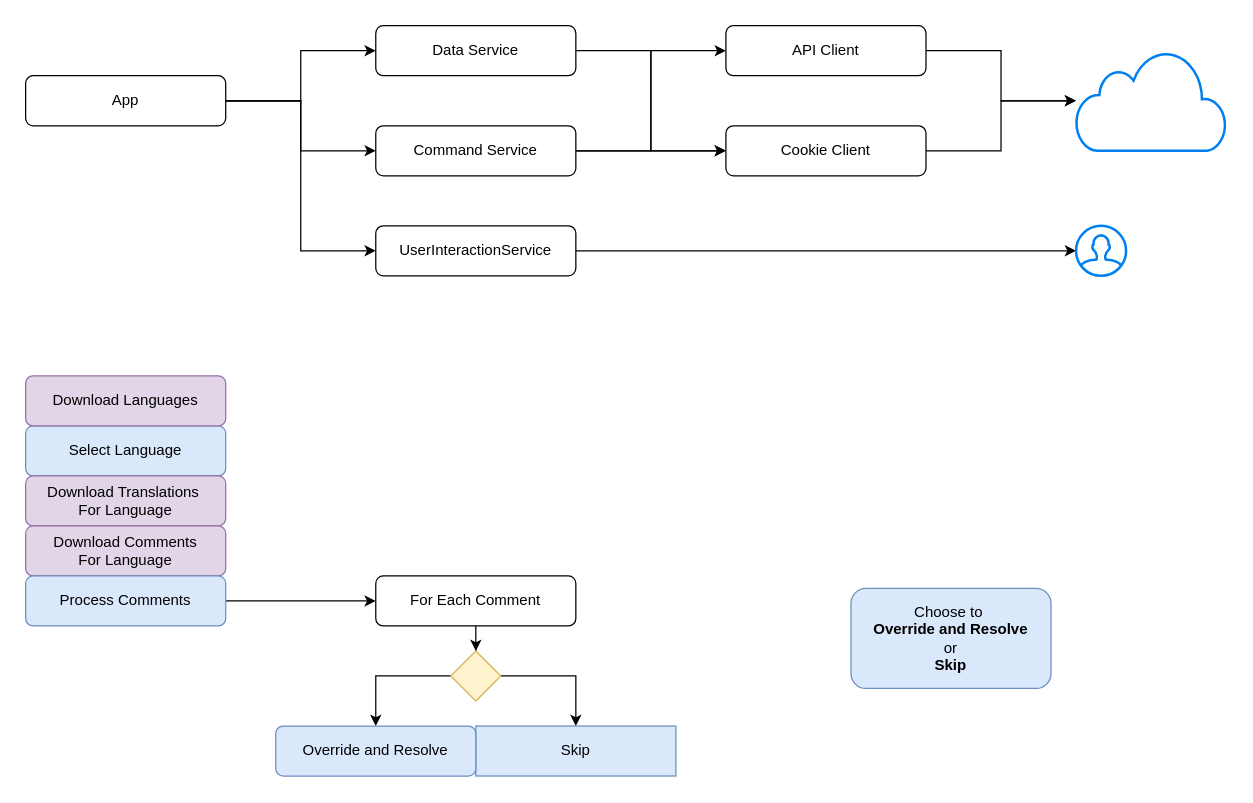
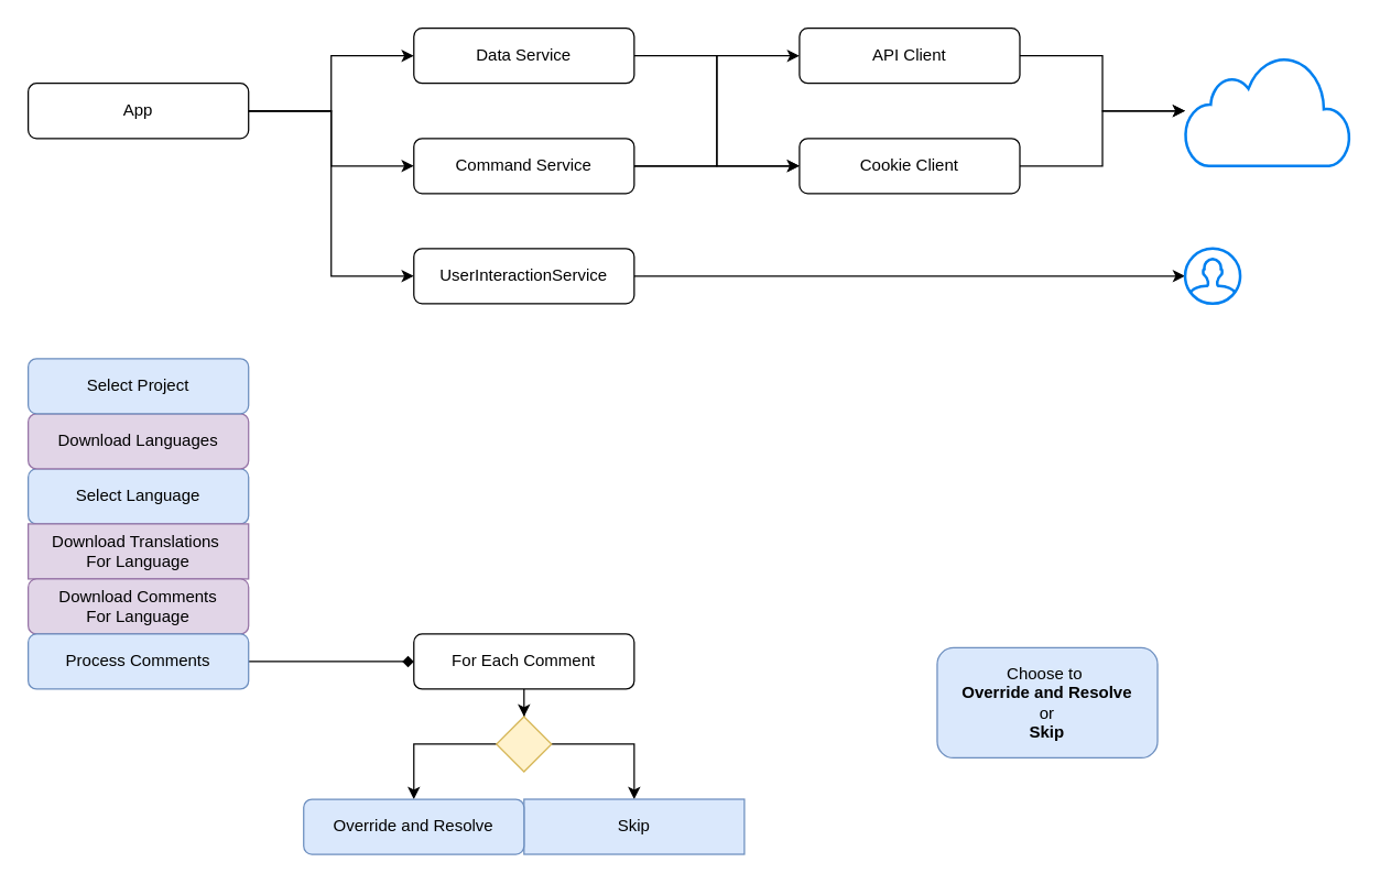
  <mxCell id="0" />
  <mxCell id="1" parent="0" />
  <mxCell id="2" style="edgeStyle=orthogonalEdgeStyle;rounded=0;orthogonalLoop=1;jettySize=auto;html=1;exitX=1;exitY=0.5;exitDx=0;exitDy=0;" edge="1" parent="1" source="3" target="18"><mxGeometry relative="1" as="geometry" /></mxCell>
  <mxCell id="3" value="API Client" style="rounded=1;whiteSpace=wrap;html=1;" vertex="1" parent="1"><mxGeometry x="580" y="20" width="160" height="40" as="geometry" /></mxCell>
  <mxCell id="4" style="edgeStyle=orthogonalEdgeStyle;rounded=0;orthogonalLoop=1;jettySize=auto;html=1;exitX=1;exitY=0.5;exitDx=0;exitDy=0;" edge="1" parent="1" source="5" target="18"><mxGeometry relative="1" as="geometry" /></mxCell>
  <mxCell id="5" value="Cookie Client" style="rounded=1;whiteSpace=wrap;html=1;" vertex="1" parent="1"><mxGeometry x="580" y="100" width="160" height="40" as="geometry" /></mxCell>
  <mxCell id="6" style="edgeStyle=orthogonalEdgeStyle;rounded=0;orthogonalLoop=1;jettySize=auto;html=1;exitX=1;exitY=0.5;exitDx=0;exitDy=0;entryX=0;entryY=0.5;entryDx=0;entryDy=0;" edge="1" parent="1" source="7" target="5"><mxGeometry relative="1" as="geometry" /></mxCell>
  <mxCell id="7" value="Data Service" style="rounded=1;whiteSpace=wrap;html=1;" vertex="1" parent="1"><mxGeometry x="300" y="20" width="160" height="40" as="geometry" /></mxCell>
  <mxCell id="8" style="edgeStyle=orthogonalEdgeStyle;rounded=0;orthogonalLoop=1;jettySize=auto;html=1;exitX=1;exitY=0.5;exitDx=0;exitDy=0;" edge="1" parent="1" source="10" target="5"><mxGeometry relative="1" as="geometry" /></mxCell>
  <mxCell id="9" style="edgeStyle=orthogonalEdgeStyle;rounded=0;orthogonalLoop=1;jettySize=auto;html=1;exitX=1;exitY=0.5;exitDx=0;exitDy=0;entryX=0;entryY=0.5;entryDx=0;entryDy=0;" edge="1" parent="1" source="10" target="3"><mxGeometry relative="1" as="geometry" /></mxCell>
  <mxCell id="10" value="Command Service" style="rounded=1;whiteSpace=wrap;html=1;" vertex="1" parent="1"><mxGeometry x="300" y="100" width="160" height="40" as="geometry" /></mxCell>
  <mxCell id="11" style="edgeStyle=orthogonalEdgeStyle;rounded=0;orthogonalLoop=1;jettySize=auto;html=1;exitX=1;exitY=0.5;exitDx=0;exitDy=0;entryX=0;entryY=0.5;entryDx=0;entryDy=0;" edge="1" parent="1" source="14" target="7"><mxGeometry relative="1" as="geometry" /></mxCell>
  <mxCell id="12" style="edgeStyle=orthogonalEdgeStyle;rounded=0;orthogonalLoop=1;jettySize=auto;html=1;exitX=1;exitY=0.5;exitDx=0;exitDy=0;entryX=0;entryY=0.5;entryDx=0;entryDy=0;" edge="1" parent="1" source="14" target="10"><mxGeometry relative="1" as="geometry" /></mxCell>
  <mxCell id="13" style="edgeStyle=orthogonalEdgeStyle;rounded=0;orthogonalLoop=1;jettySize=auto;html=1;exitX=1;exitY=0.5;exitDx=0;exitDy=0;entryX=0;entryY=0.5;entryDx=0;entryDy=0;" edge="1" parent="1" source="14" target="16"><mxGeometry relative="1" as="geometry" /></mxCell>
  <mxCell id="14" value="App" style="rounded=1;whiteSpace=wrap;html=1;" vertex="1" parent="1"><mxGeometry x="20" y="60" width="160" height="40" as="geometry" /></mxCell>
  <mxCell id="15" style="edgeStyle=orthogonalEdgeStyle;rounded=0;orthogonalLoop=1;jettySize=auto;html=1;exitX=1;exitY=0.5;exitDx=0;exitDy=0;" edge="1" parent="1" source="16" target="17"><mxGeometry relative="1" as="geometry" /></mxCell>
  <mxCell id="16" value="UserInteractionService" style="rounded=1;whiteSpace=wrap;html=1;" vertex="1" parent="1"><mxGeometry x="300" y="180" width="160" height="40" as="geometry" /></mxCell>
  <mxCell id="17" value="" style="html=1;verticalLabelPosition=bottom;align=center;labelBackgroundColor=#ffffff;verticalAlign=top;strokeWidth=2;strokeColor=#0080F0;shadow=0;dashed=0;shape=mxgraph.ios7.icons.user;" vertex="1" parent="1"><mxGeometry x="860" y="180" width="40" height="40" as="geometry" /></mxCell>
  <mxCell id="18" value="" style="html=1;verticalLabelPosition=bottom;align=center;labelBackgroundColor=#ffffff;verticalAlign=top;strokeWidth=2;strokeColor=#0080F0;shadow=0;dashed=0;shape=mxgraph.ios7.icons.cloud;" vertex="1" parent="1"><mxGeometry x="860" y="40" width="120" height="80" as="geometry" /></mxCell>
  <mxCell id="19" value="Select Langua&lt;span style=&quot;background-color: initial;&quot;&gt;ge&lt;/span&gt;" style="rounded=1;whiteSpace=wrap;html=1;fillColor=#dae8fc;strokeColor=#6c8ebf;" vertex="1" parent="1"><mxGeometry x="20" y="340" width="160" height="40" as="geometry" /></mxCell>
- <mxCell id="20" value="Download Translations&amp;nbsp;&lt;div&gt;For Language&lt;/div&gt;" style="rounded=1;whiteSpace=wrap;html=1;fillColor=#e1d5e7;strokeColor=#9673a6;" vertex="1" parent="1"><mxGeometry x="20" y="380" width="160" height="40" as="geometry" /></mxCell>
+ <mxCell id="20" value="Download Translations&amp;nbsp;&lt;div&gt;For Language&lt;/div&gt;" style="whiteSpace=wrap;html=1;fillColor=#e1d5e7;strokeColor=#9673a6;rounded=0;" vertex="1" parent="1"><mxGeometry x="20" y="380" width="160" height="40" as="geometry" /></mxCell>
  <mxCell id="21" value="Download Comments&lt;div&gt;For Language&lt;/div&gt;" style="rounded=1;whiteSpace=wrap;html=1;fillColor=#e1d5e7;strokeColor=#9673a6;" vertex="1" parent="1"><mxGeometry x="20" y="420" width="160" height="40" as="geometry" /></mxCell>
  <mxCell id="22" style="edgeStyle=orthogonalEdgeStyle;rounded=0;orthogonalLoop=1;jettySize=auto;html=1;exitX=0.5;exitY=1;exitDx=0;exitDy=0;" edge="1" parent="1" source="23" target="30"><mxGeometry relative="1" as="geometry" /></mxCell>
  <mxCell id="23" value="For Each Comment" style="rounded=1;whiteSpace=wrap;html=1;" vertex="1" parent="1"><mxGeometry x="300" y="460" width="160" height="40" as="geometry" /></mxCell>
  <mxCell id="24" value="Choose to&amp;nbsp;&lt;div&gt;&lt;b&gt;Override and Resolve&lt;/b&gt;&lt;/div&gt;&lt;div&gt;or&lt;/div&gt;&lt;div&gt;&lt;b&gt;Skip&lt;/b&gt;&lt;/div&gt;" style="rounded=1;whiteSpace=wrap;html=1;fillColor=#dae8fc;strokeColor=#6c8ebf;" vertex="1" parent="1"><mxGeometry x="680" y="470" width="160" height="80" as="geometry" /></mxCell>
- <mxCell id="25" style="edgeStyle=orthogonalEdgeStyle;rounded=0;orthogonalLoop=1;jettySize=auto;html=1;exitX=1;exitY=0.5;exitDx=0;exitDy=0;" edge="1" parent="1" source="26" target="23"><mxGeometry relative="1" as="geometry" /></mxCell>
+ <mxCell id="25" style="edgeStyle=orthogonalEdgeStyle;rounded=0;orthogonalLoop=1;jettySize=auto;html=1;exitX=1;exitY=0.5;exitDx=0;exitDy=0;endArrow=diamond;" edge="1" parent="1" source="26" target="23"><mxGeometry relative="1" as="geometry" /></mxCell>
  <mxCell id="26" value="Process Comments" style="rounded=1;whiteSpace=wrap;html=1;fillColor=#dae8fc;strokeColor=#6c8ebf;" vertex="1" parent="1"><mxGeometry x="20" y="460" width="160" height="40" as="geometry" /></mxCell>
  <mxCell id="27" value="Download Languages" style="rounded=1;whiteSpace=wrap;html=1;fillColor=#e1d5e7;strokeColor=#9673a6;" vertex="1" parent="1"><mxGeometry x="20" y="300" width="160" height="40" as="geometry" /></mxCell>
  <mxCell id="28" style="edgeStyle=orthogonalEdgeStyle;rounded=0;orthogonalLoop=1;jettySize=auto;html=1;exitX=0;exitY=0.5;exitDx=0;exitDy=0;" edge="1" parent="1" source="30" target="32"><mxGeometry relative="1" as="geometry" /></mxCell>
  <mxCell id="29" style="edgeStyle=orthogonalEdgeStyle;rounded=0;orthogonalLoop=1;jettySize=auto;html=1;exitX=1;exitY=0.5;exitDx=0;exitDy=0;" edge="1" parent="1" source="30" target="31"><mxGeometry relative="1" as="geometry" /></mxCell>
  <mxCell id="30" value="" style="rhombus;whiteSpace=wrap;html=1;fillColor=#fff2cc;strokeColor=#d6b656;" vertex="1" parent="1"><mxGeometry x="360" y="520" width="40" height="40" as="geometry" /></mxCell>
  <mxCell id="31" value="Skip" style="whiteSpace=wrap;html=1;fillColor=#dae8fc;strokeColor=#6c8ebf;rounded=0;" vertex="1" parent="1"><mxGeometry x="380" y="580" width="160" height="40" as="geometry" /></mxCell>
  <mxCell id="32" value="Override and Resolve" style="rounded=1;whiteSpace=wrap;html=1;fillColor=#dae8fc;strokeColor=#6c8ebf;" vertex="1" parent="1"><mxGeometry x="220" y="580" width="160" height="40" as="geometry" /></mxCell>
+ <mxCell id="33" value="Select Project" style="rounded=1;whiteSpace=wrap;html=1;fillColor=#dae8fc;strokeColor=#6c8ebf;" vertex="1" parent="1"><mxGeometry x="20" y="260" width="160" height="40" as="geometry" /></mxCell>
